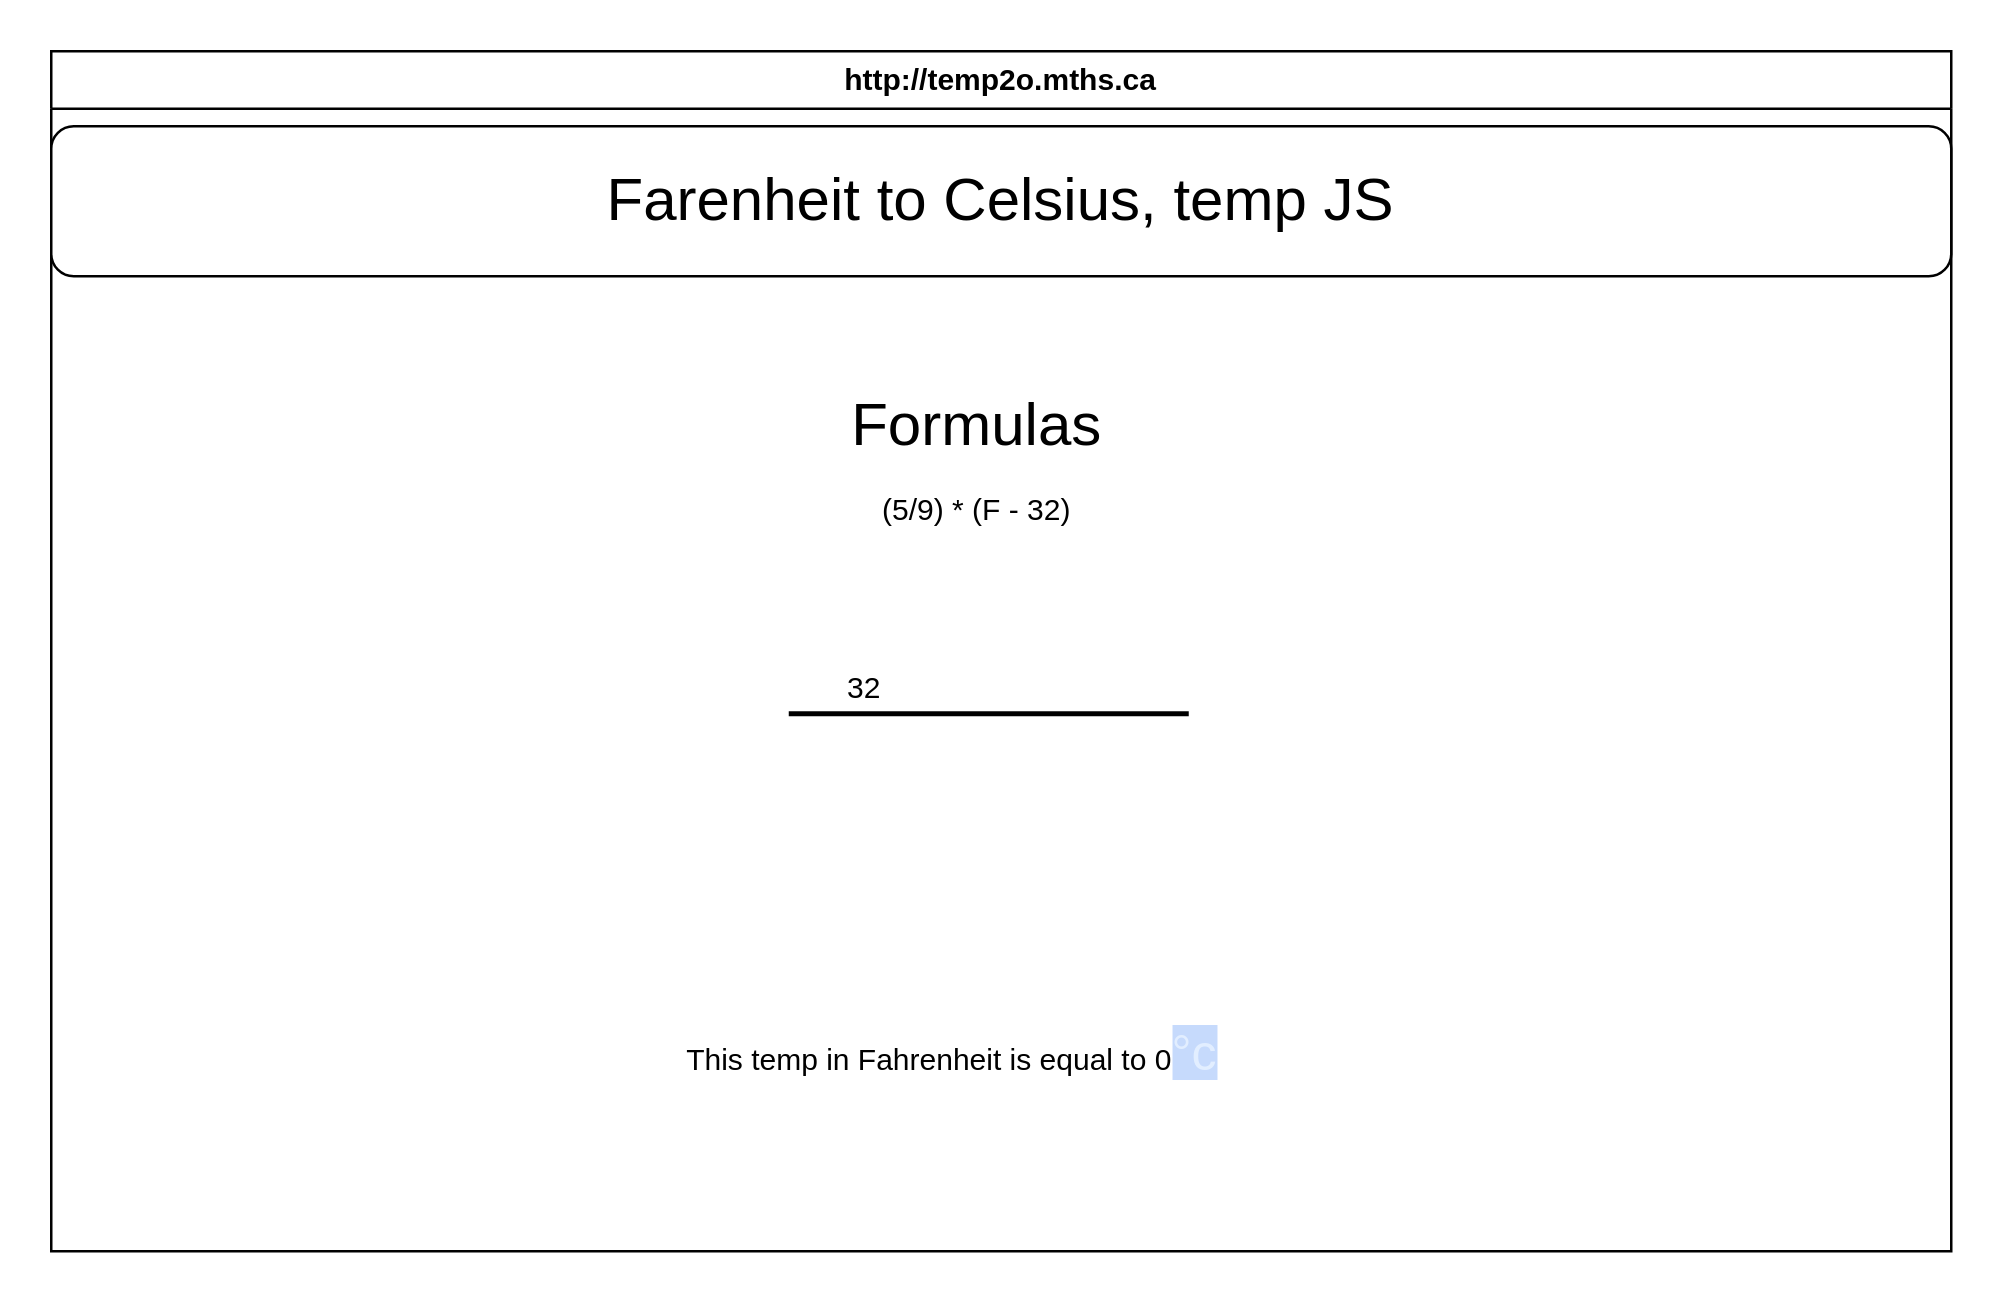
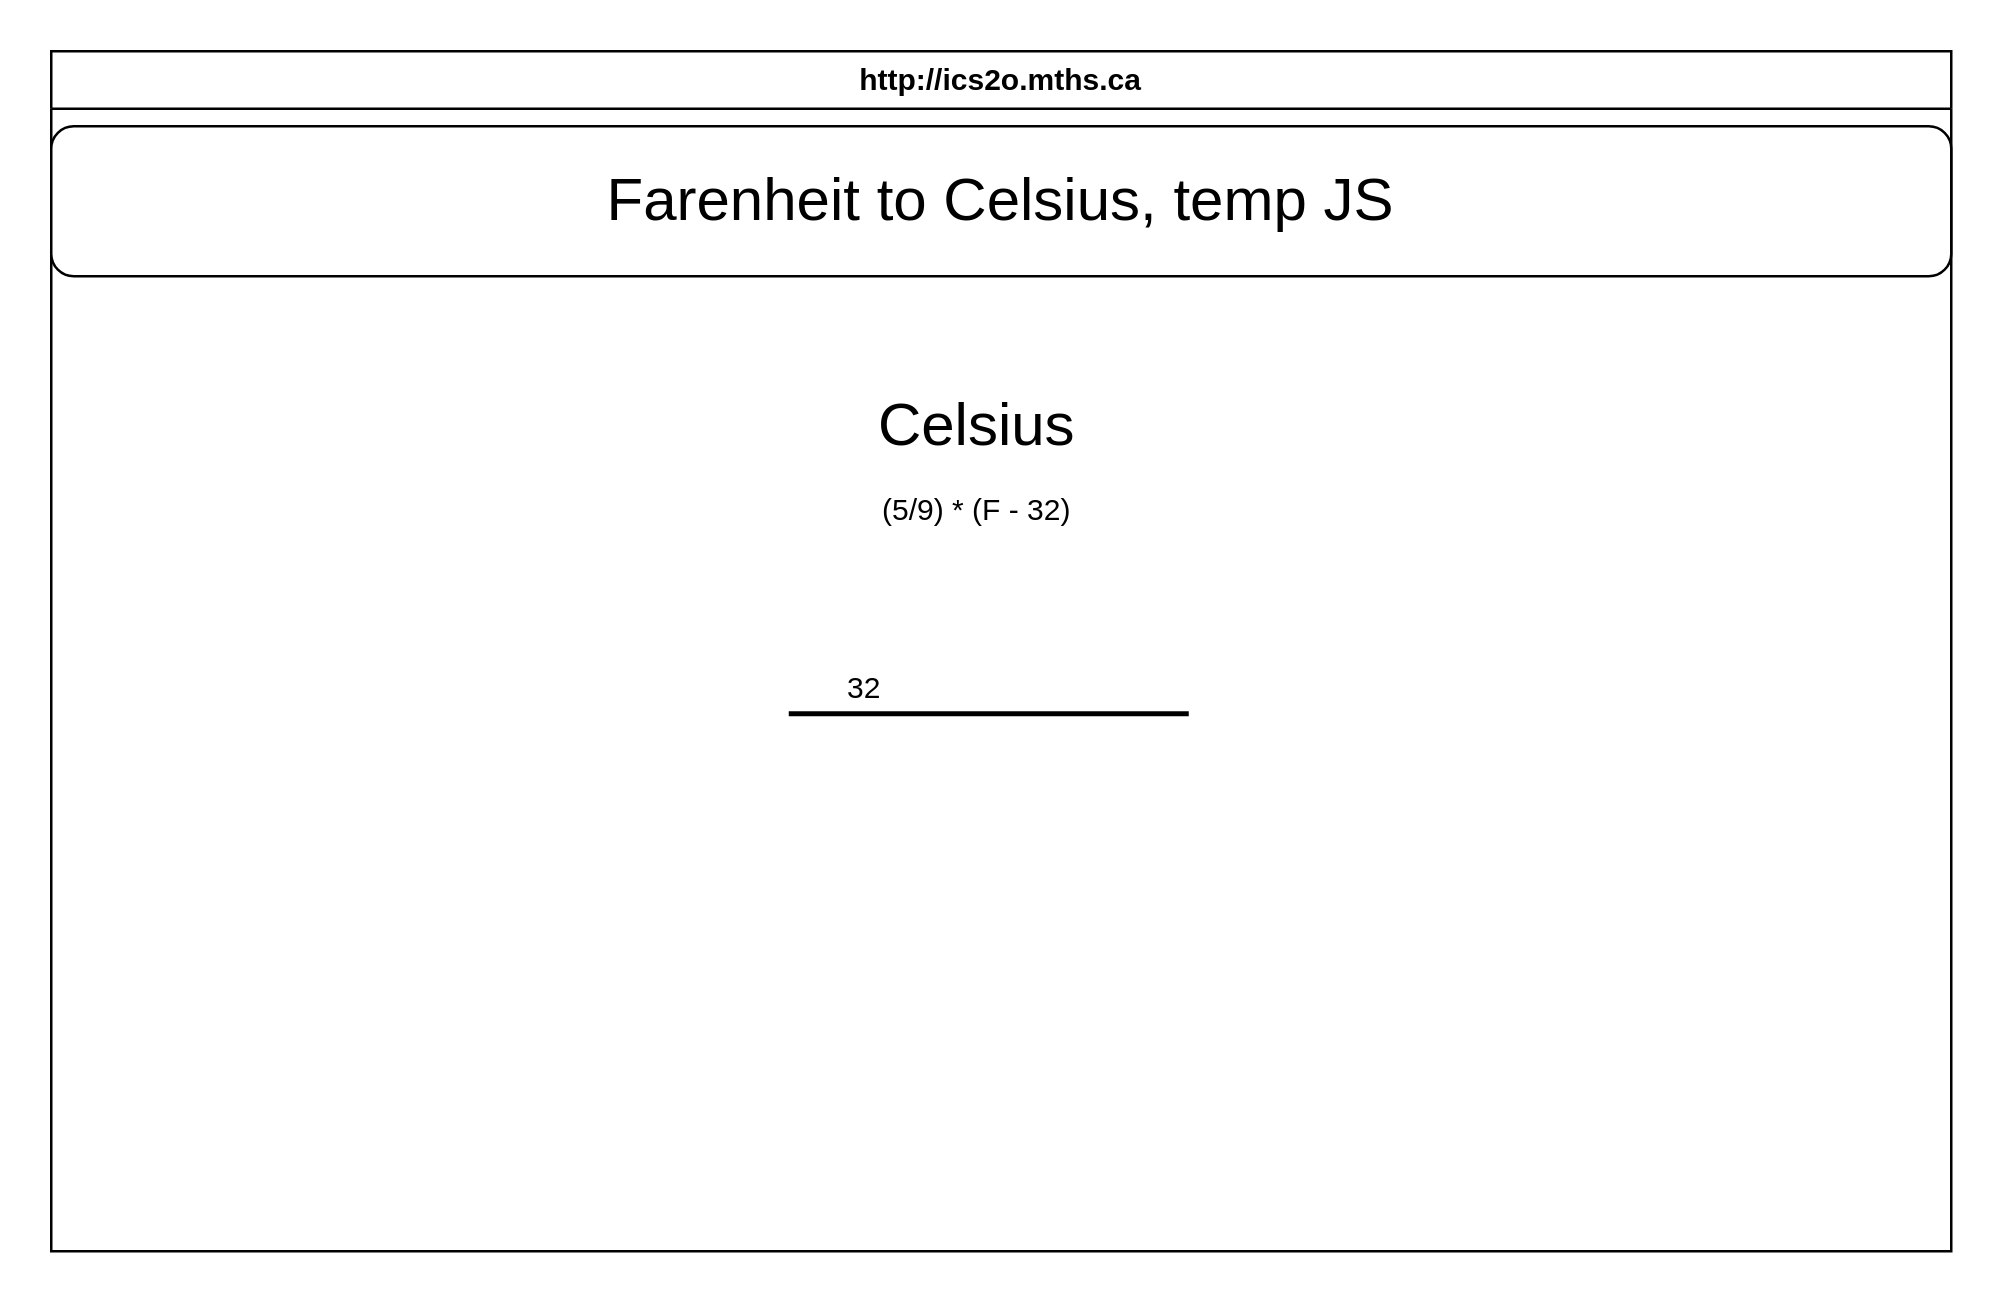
  <mxCell id="0" />
  <mxCell id="1" parent="0" />
- <mxCell id="2" value="http://temp2o.mths.ca" style="swimlane;whiteSpace=wrap;html=1;" parent="1" vertex="1"><mxGeometry x="20" y="20" width="760" height="480" as="geometry" /></mxCell>
+ <mxCell id="2" value="http://ics2o.mths.ca" style="swimlane;whiteSpace=wrap;html=1;" parent="1" vertex="1"><mxGeometry x="20" y="20" width="760" height="480" as="geometry" /></mxCell>
  <mxCell id="3" value="&lt;font style=&quot;font-size: 24px;&quot;&gt;Farenheit to Celsius, temp JS&lt;/font&gt;" style="rounded=1;whiteSpace=wrap;html=1;" vertex="1" parent="2"><mxGeometry y="30" width="760" height="60" as="geometry" /></mxCell>
- <mxCell id="4" value="Formulas" style="text;html=1;align=center;verticalAlign=middle;resizable=0;points=[];autosize=1;strokeColor=none;fillColor=none;fontSize=24;" vertex="1" parent="2"><mxGeometry x="310" y="130" width="120" height="40" as="geometry" /></mxCell>
+ <mxCell id="4" value="Celsius" style="text;html=1;align=center;verticalAlign=middle;resizable=0;points=[];autosize=1;strokeColor=none;fillColor=none;fontSize=24;" vertex="1" parent="2"><mxGeometry x="310" y="130" width="120" height="40" as="geometry" /></mxCell>
  <mxCell id="5" value="&lt;font style=&quot;font-size: 12px;&quot;&gt;(5/9) * (F - 32)&lt;/font&gt;" style="text;html=1;align=center;verticalAlign=middle;resizable=0;points=[];autosize=1;strokeColor=none;fillColor=none;fontSize=24;" vertex="1" parent="2"><mxGeometry x="320" y="160" width="100" height="40" as="geometry" /></mxCell>
  <mxCell id="6" value="32" style="text;html=1;align=center;verticalAlign=middle;resizable=0;points=[];autosize=1;strokeColor=none;fillColor=none;fontSize=12;" vertex="1" parent="2"><mxGeometry x="305" y="240" width="40" height="30" as="geometry" /></mxCell>
- <mxCell id="7" value="This temp in Fahrenheit is equal to 0&lt;span style=&quot;background-color: rgba(66, 133, 244, 0.3); color: rgb(226, 238, 255); font-family: &amp;quot;Google Sans&amp;quot;, arial, sans-serif; font-size: 20px; text-align: left;&quot;&gt;°c&lt;/span&gt;" style="text;html=1;align=center;verticalAlign=middle;resizable=0;points=[];autosize=1;strokeColor=none;fillColor=none;fontSize=12;" vertex="1" parent="2"><mxGeometry x="240" y="380" width="240" height="40" as="geometry" /></mxCell>
  <mxCell id="8" value="" style="line;strokeWidth=2;html=1;fontSize=12;" vertex="1" parent="1"><mxGeometry x="315" y="280" width="160" height="10" as="geometry" /></mxCell>
